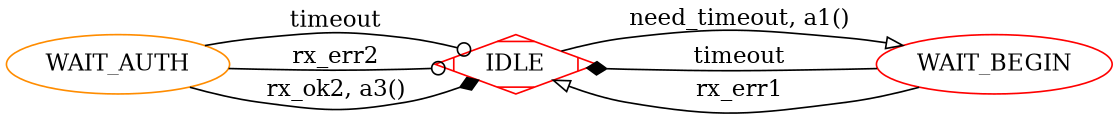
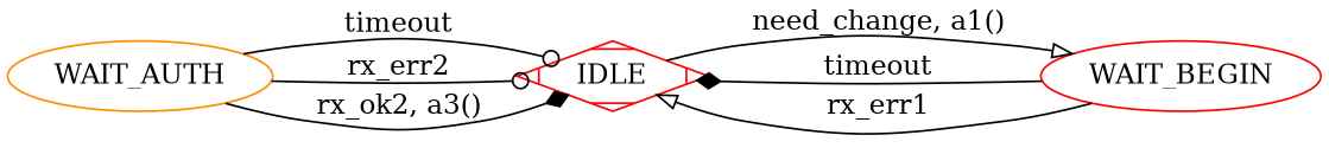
  digraph {
    rankdir=LR
    node [color=red]
    edge [arrowhead=onormal]
    IDLE [shape=Mdiamond]
    WAIT_BEGIN
    WAIT_AUTH [color=darkorange]
-   IDLE -> WAIT_BEGIN [label=" need_timeout, a1()"]
+   IDLE -> WAIT_BEGIN [label=" need_change, a1()"]
    WAIT_BEGIN -> IDLE [arrowhead=diamond label=" timeout"]
    WAIT_BEGIN -> IDLE [label=" rx_err1"]
    WAIT_AUTH -> IDLE [arrowhead=odot label=" timeout"]
    WAIT_AUTH -> IDLE [arrowhead=odot label=" rx_err2"]
    WAIT_AUTH -> IDLE [arrowhead=diamond label=" rx_ok2, a3()"]
  }
